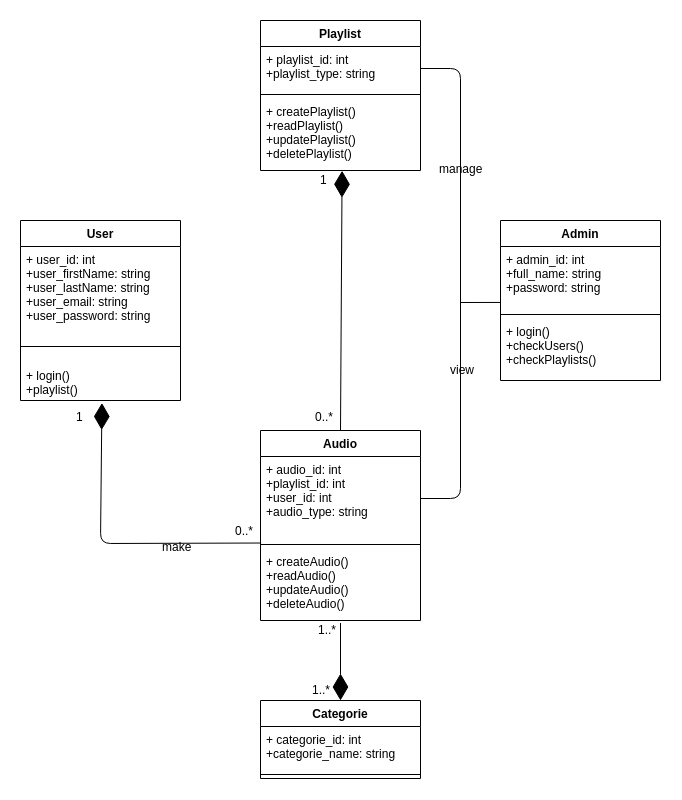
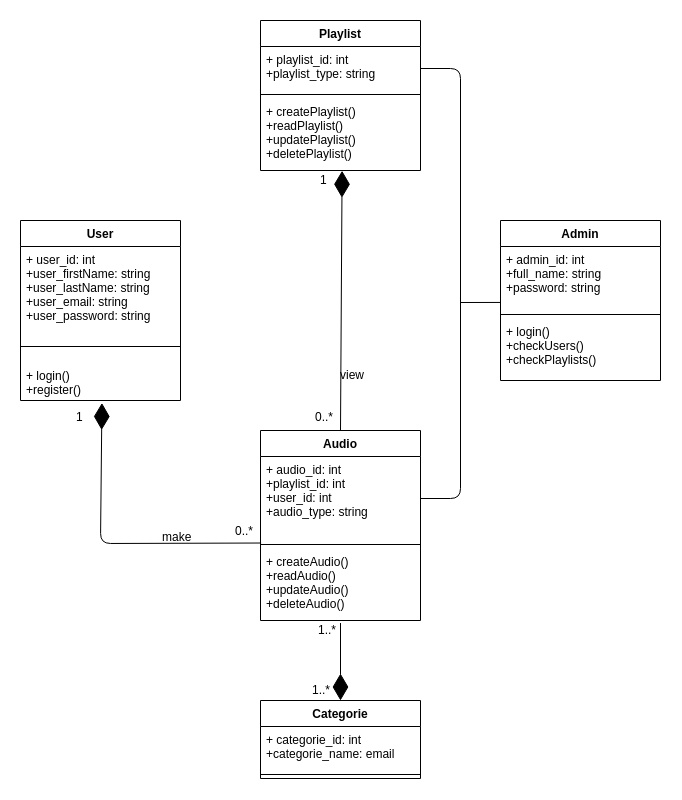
  <mxCell id="0" />
  <mxCell id="1" parent="0" />
  <mxCell id="2" value="User" style="swimlane;fontStyle=1;align=center;verticalAlign=top;childLayout=stackLayout;horizontal=1;startSize=26;horizontalStack=0;resizeParent=1;resizeParentMax=0;resizeLast=0;collapsible=1;marginBottom=0;" parent="1" vertex="1"><mxGeometry x="20" y="220" width="160" height="180" as="geometry" /></mxCell>
  <mxCell id="3" value="+ user_id: int&#10;+user_firstName: string&#10;+user_lastName: string&#10;+user_email: string&#10;+user_password: string" style="text;strokeColor=none;fillColor=none;align=left;verticalAlign=top;spacingLeft=4;spacingRight=4;overflow=hidden;rotatable=0;points=[[0,0.5],[1,0.5]];portConstraint=eastwest;" parent="2" vertex="1"><mxGeometry y="26" width="160" height="84" as="geometry" /></mxCell>
  <mxCell id="4" value="" style="line;strokeWidth=1;fillColor=none;align=left;verticalAlign=middle;spacingTop=-1;spacingLeft=3;spacingRight=3;rotatable=0;labelPosition=right;points=[];portConstraint=eastwest;" parent="2" vertex="1"><mxGeometry y="110" width="160" height="32" as="geometry" /></mxCell>
- <mxCell id="5" value="+ login()&#10;+playlist()" style="text;strokeColor=none;fillColor=none;align=left;verticalAlign=top;spacingLeft=4;spacingRight=4;overflow=hidden;rotatable=0;points=[[0,0.5],[1,0.5]];portConstraint=eastwest;" parent="2" vertex="1"><mxGeometry y="142" width="160" height="38" as="geometry" /></mxCell>
+ <mxCell id="5" value="+ login()&#10;+register()" style="text;strokeColor=none;fillColor=none;align=left;verticalAlign=top;spacingLeft=4;spacingRight=4;overflow=hidden;rotatable=0;points=[[0,0.5],[1,0.5]];portConstraint=eastwest;" parent="2" vertex="1"><mxGeometry y="142" width="160" height="38" as="geometry" /></mxCell>
  <mxCell id="6" value="Admin" style="swimlane;fontStyle=1;align=center;verticalAlign=top;childLayout=stackLayout;horizontal=1;startSize=26;horizontalStack=0;resizeParent=1;resizeParentMax=0;resizeLast=0;collapsible=1;marginBottom=0;" parent="1" vertex="1"><mxGeometry x="500" y="220" width="160" height="160" as="geometry" /></mxCell>
  <mxCell id="7" value="+ admin_id: int&#10;+full_name: string&#10;+password: string" style="text;strokeColor=none;fillColor=none;align=left;verticalAlign=top;spacingLeft=4;spacingRight=4;overflow=hidden;rotatable=0;points=[[0,0.5],[1,0.5]];portConstraint=eastwest;" parent="6" vertex="1"><mxGeometry y="26" width="160" height="64" as="geometry" /></mxCell>
  <mxCell id="8" value="" style="line;strokeWidth=1;fillColor=none;align=left;verticalAlign=middle;spacingTop=-1;spacingLeft=3;spacingRight=3;rotatable=0;labelPosition=right;points=[];portConstraint=eastwest;" parent="6" vertex="1"><mxGeometry y="90" width="160" height="8" as="geometry" /></mxCell>
  <mxCell id="9" value="+ login()&#10;+checkUsers()&#10;+checkPlaylists()" style="text;strokeColor=none;fillColor=none;align=left;verticalAlign=top;spacingLeft=4;spacingRight=4;overflow=hidden;rotatable=0;points=[[0,0.5],[1,0.5]];portConstraint=eastwest;" parent="6" vertex="1"><mxGeometry y="98" width="160" height="62" as="geometry" /></mxCell>
  <mxCell id="10" value="Playlist" style="swimlane;fontStyle=1;align=center;verticalAlign=top;childLayout=stackLayout;horizontal=1;startSize=26;horizontalStack=0;resizeParent=1;resizeParentMax=0;resizeLast=0;collapsible=1;marginBottom=0;" parent="1" vertex="1"><mxGeometry x="260" y="20" width="160" height="150" as="geometry" /></mxCell>
  <mxCell id="11" value="+ playlist_id: int&#10;+playlist_type: string" style="text;strokeColor=none;fillColor=none;align=left;verticalAlign=top;spacingLeft=4;spacingRight=4;overflow=hidden;rotatable=0;points=[[0,0.5],[1,0.5]];portConstraint=eastwest;" parent="10" vertex="1"><mxGeometry y="26" width="160" height="44" as="geometry" /></mxCell>
  <mxCell id="12" value="" style="line;strokeWidth=1;fillColor=none;align=left;verticalAlign=middle;spacingTop=-1;spacingLeft=3;spacingRight=3;rotatable=0;labelPosition=right;points=[];portConstraint=eastwest;" parent="10" vertex="1"><mxGeometry y="70" width="160" height="8" as="geometry" /></mxCell>
  <mxCell id="13" value="+ createPlaylist()&#10;+readPlaylist()&#10;+updatePlaylist()&#10;+deletePlaylist()" style="text;strokeColor=none;fillColor=none;align=left;verticalAlign=top;spacingLeft=4;spacingRight=4;overflow=hidden;rotatable=0;points=[[0,0.5],[1,0.5]];portConstraint=eastwest;" parent="10" vertex="1"><mxGeometry y="78" width="160" height="72" as="geometry" /></mxCell>
  <mxCell id="14" value="Audio" style="swimlane;fontStyle=1;align=center;verticalAlign=top;childLayout=stackLayout;horizontal=1;startSize=26;horizontalStack=0;resizeParent=1;resizeParentMax=0;resizeLast=0;collapsible=1;marginBottom=0;" parent="1" vertex="1"><mxGeometry x="260" y="430" width="160" height="190" as="geometry"><mxRectangle x="280" y="490" width="60" height="26" as="alternateBounds" /></mxGeometry></mxCell>
  <mxCell id="15" value="+ audio_id: int&#10;+playlist_id: int&#10;+user_id: int&#10;+audio_type: string" style="text;strokeColor=none;fillColor=none;align=left;verticalAlign=top;spacingLeft=4;spacingRight=4;overflow=hidden;rotatable=0;points=[[0,0.5],[1,0.5]];portConstraint=eastwest;" parent="14" vertex="1"><mxGeometry y="26" width="160" height="84" as="geometry" /></mxCell>
  <mxCell id="16" value="" style="line;strokeWidth=1;fillColor=none;align=left;verticalAlign=middle;spacingTop=-1;spacingLeft=3;spacingRight=3;rotatable=0;labelPosition=right;points=[];portConstraint=eastwest;" parent="14" vertex="1"><mxGeometry y="110" width="160" height="8" as="geometry" /></mxCell>
  <mxCell id="17" value="+ createAudio()&#10;+readAudio()&#10;+updateAudio()&#10;+deleteAudio()" style="text;strokeColor=none;fillColor=none;align=left;verticalAlign=top;spacingLeft=4;spacingRight=4;overflow=hidden;rotatable=0;points=[[0,0.5],[1,0.5]];portConstraint=eastwest;" parent="14" vertex="1"><mxGeometry y="118" width="160" height="72" as="geometry" /></mxCell>
  <mxCell id="18" value="" style="endArrow=none;html=1;entryX=1;entryY=0.5;entryDx=0;entryDy=0;exitX=1;exitY=0.5;exitDx=0;exitDy=0;" parent="1" source="15" target="11" edge="1"><mxGeometry width="50" height="50" relative="1" as="geometry"><mxPoint x="460" y="500" as="sourcePoint" /><mxPoint x="460" y="70" as="targetPoint" /><Array as="points"><mxPoint x="460" y="498" /><mxPoint x="460" y="68" /></Array></mxGeometry></mxCell>
- <mxCell id="19" value="manage" style="text;html=1;resizable=0;points=[];autosize=1;align=left;verticalAlign=top;spacingTop=-4;" parent="1" vertex="1"><mxGeometry x="437" y="159" width="60" height="20" as="geometry" /></mxCell>
- <mxCell id="20" value="view" style="text;html=1;resizable=0;points=[];autosize=1;align=left;verticalAlign=top;spacingTop=-4;" parent="1" vertex="1"><mxGeometry x="448" y="360" width="40" height="20" as="geometry" /></mxCell>
+ <mxCell id="20" value="view" style="text;html=1;resizable=0;points=[];autosize=1;align=left;verticalAlign=top;spacingTop=-4;" parent="1" vertex="1"><mxGeometry x="338" y="365" width="40" height="20" as="geometry" /></mxCell>
  <mxCell id="21" value="" style="endArrow=diamondThin;endFill=1;endSize=24;html=1;entryX=0.51;entryY=1.004;entryDx=0;entryDy=0;entryPerimeter=0;exitX=0.5;exitY=0;exitDx=0;exitDy=0;" parent="1" source="14" target="13" edge="1"><mxGeometry width="160" relative="1" as="geometry"><mxPoint x="60" y="640" as="sourcePoint" /><mxPoint x="220" y="640" as="targetPoint" /></mxGeometry></mxCell>
  <mxCell id="22" value="0..*" style="text;html=1;resizable=0;points=[];autosize=1;align=left;verticalAlign=top;spacingTop=-4;" parent="1" vertex="1"><mxGeometry x="313" y="407" width="30" height="20" as="geometry" /></mxCell>
  <mxCell id="23" value="1" style="text;html=1;resizable=0;points=[];autosize=1;align=left;verticalAlign=top;spacingTop=-4;" parent="1" vertex="1"><mxGeometry x="318" y="170" width="20" height="20" as="geometry" /></mxCell>
  <mxCell id="24" value="" style="endArrow=diamondThin;endFill=1;endSize=24;html=1;entryX=0.509;entryY=1.066;entryDx=0;entryDy=0;entryPerimeter=0;exitX=0.004;exitY=1.03;exitDx=0;exitDy=0;exitPerimeter=0;" parent="1" source="15" target="5" edge="1"><mxGeometry width="160" relative="1" as="geometry"><mxPoint x="140" y="686.5" as="sourcePoint" /><mxPoint x="141.6" y="426.788" as="targetPoint" /><Array as="points"><mxPoint x="100" y="543" /></Array></mxGeometry></mxCell>
- <mxCell id="25" value="make" style="text;html=1;resizable=0;points=[];autosize=1;align=left;verticalAlign=top;spacingTop=-4;" parent="1" vertex="1"><mxGeometry x="160" y="537" width="40" height="20" as="geometry" /></mxCell>
+ <mxCell id="25" value="make" style="text;html=1;resizable=0;points=[];autosize=1;align=left;verticalAlign=top;spacingTop=-4;" parent="1" vertex="1"><mxGeometry x="160" y="527" width="40" height="20" as="geometry" /></mxCell>
  <mxCell id="26" value="0..*" style="text;html=1;resizable=0;points=[];autosize=1;align=left;verticalAlign=top;spacingTop=-4;" parent="1" vertex="1"><mxGeometry x="233" y="521" width="30" height="20" as="geometry" /></mxCell>
  <mxCell id="27" value="1" style="text;html=1;resizable=0;points=[];autosize=1;align=left;verticalAlign=top;spacingTop=-4;" parent="1" vertex="1"><mxGeometry x="74" y="407" width="20" height="20" as="geometry" /></mxCell>
  <mxCell id="28" value="" style="endArrow=none;html=1;entryX=0;entryY=0.874;entryDx=0;entryDy=0;entryPerimeter=0;" parent="1" target="7" edge="1"><mxGeometry width="50" height="50" relative="1" as="geometry"><mxPoint x="460" y="302" as="sourcePoint" /><mxPoint x="500" y="301" as="targetPoint" /></mxGeometry></mxCell>
  <mxCell id="29" value="Categorie" style="swimlane;fontStyle=1;align=center;verticalAlign=top;childLayout=stackLayout;horizontal=1;startSize=26;horizontalStack=0;resizeParent=1;resizeParentMax=0;resizeLast=0;collapsible=1;marginBottom=0;" vertex="1" parent="1"><mxGeometry x="260" y="700" width="160" height="78" as="geometry" /></mxCell>
- <mxCell id="30" value="+ categorie_id: int&#10;+categorie_name: string" style="text;strokeColor=none;fillColor=none;align=left;verticalAlign=top;spacingLeft=4;spacingRight=4;overflow=hidden;rotatable=0;points=[[0,0.5],[1,0.5]];portConstraint=eastwest;" vertex="1" parent="29"><mxGeometry y="26" width="160" height="44" as="geometry" /></mxCell>
+ <mxCell id="30" value="+ categorie_id: int&#10;+categorie_name: email" style="text;strokeColor=none;fillColor=none;align=left;verticalAlign=top;spacingLeft=4;spacingRight=4;overflow=hidden;rotatable=0;points=[[0,0.5],[1,0.5]];portConstraint=eastwest;" vertex="1" parent="29"><mxGeometry y="26" width="160" height="44" as="geometry" /></mxCell>
  <mxCell id="31" value="" style="line;strokeWidth=1;fillColor=none;align=left;verticalAlign=middle;spacingTop=-1;spacingLeft=3;spacingRight=3;rotatable=0;labelPosition=right;points=[];portConstraint=eastwest;" vertex="1" parent="29"><mxGeometry y="70" width="160" height="8" as="geometry" /></mxCell>
  <mxCell id="32" value="" style="endArrow=diamondThin;endFill=1;endSize=24;html=1;exitX=0.5;exitY=1.035;exitDx=0;exitDy=0;exitPerimeter=0;entryX=0.5;entryY=0;entryDx=0;entryDy=0;" edge="1" parent="1" source="17" target="29"><mxGeometry width="160" relative="1" as="geometry"><mxPoint x="344" y="700" as="sourcePoint" /><mxPoint x="390" y="660" as="targetPoint" /></mxGeometry></mxCell>
  <mxCell id="33" value="1..*" style="text;html=1;resizable=0;points=[];autosize=1;align=left;verticalAlign=top;spacingTop=-4;" vertex="1" parent="1"><mxGeometry x="310" y="680" width="30" height="20" as="geometry" /></mxCell>
  <mxCell id="34" value="1..*" style="text;html=1;resizable=0;points=[];autosize=1;align=left;verticalAlign=top;spacingTop=-4;" vertex="1" parent="1"><mxGeometry x="316" y="620" width="30" height="20" as="geometry" /></mxCell>
